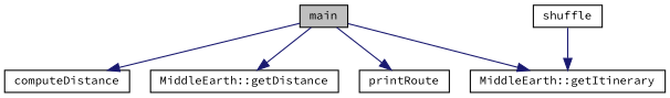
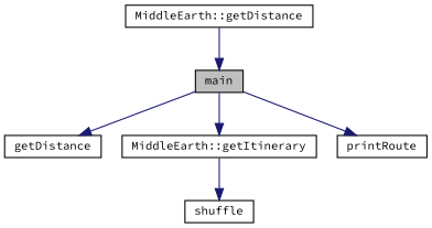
  digraph {
    fontname="Source Code Pro"
    rankdir=TB
    node [color=black fillcolor=white fontname="Source Code Pro" fontsize=10 shape=record style=filled]
    edge [color=midnightblue fontname="Source Code Pro" fontsize=10 labelfontname=Helvetica labelfontsize=10 style=solid]
    n1 [fillcolor=grey75 fontcolor=black height=0.2 label=main width=0.4]
-   n2 [height=0.2 label=computeDistance width=0.4]
+   n2 [height=0.2 label=getDistance width=0.4]
    n3 [height=0.2 label="MiddleEarth::getDistance" width=0.4]
    n4 [height=0.2 label="MiddleEarth::getItinerary" width=0.4]
    n5 [height=0.2 label=printRoute width=0.4]
    n6 [height=0.2 label=shuffle width=0.4]
    n1 -> n2
-   n1 -> n3
+   n3 -> n1
    n1 -> n4
    n1 -> n5
-   n6 -> n4
+   n4 -> n6
  }
